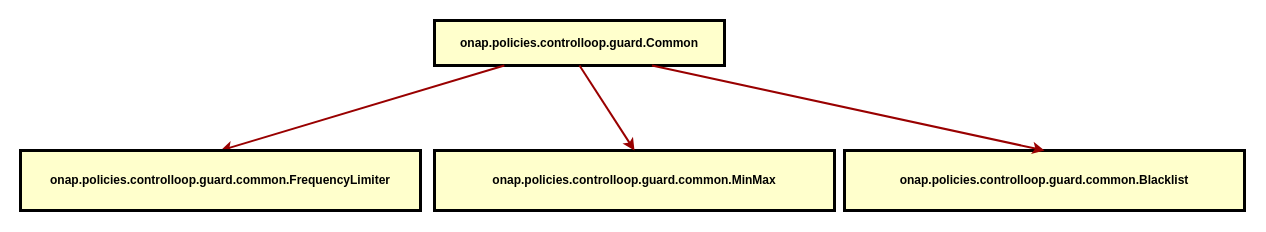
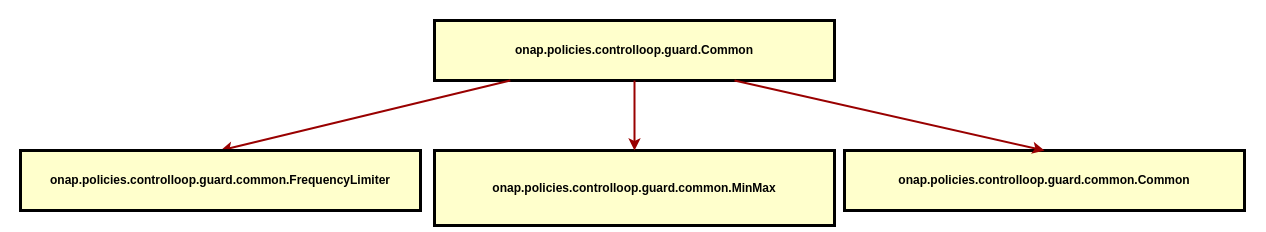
  <mxCell id="0" />
  <mxCell id="1" parent="0" />
- <mxCell id="2" value="onap.policies.controlloop.guard.Common" style="whiteSpace=wrap;align=center;verticalAlign=middle;fontStyle=1;strokeWidth=3;fillColor=#FFFFCC" vertex="1" parent="1"><mxGeometry x="434" y="20" width="290" height="45" as="geometry" /></mxCell>
+ <mxCell id="2" value="onap.policies.controlloop.guard.Common" style="whiteSpace=wrap;align=center;verticalAlign=middle;fontStyle=1;strokeWidth=3;fillColor=#FFFFCC" vertex="1" parent="1"><mxGeometry x="434" y="20" width="400" height="60" as="geometry" /></mxCell>
  <mxCell id="3" value="" style="edgeStyle=none;noEdgeStyle=1;strokeColor=#990000;strokeWidth=2;entryX=0.5;entryY=0;entryDx=0;entryDy=0;" edge="1" parent="1" source="2" target="4"><mxGeometry width="100" height="100" relative="1" as="geometry"><mxPoint x="444" y="100" as="sourcePoint" /><mxPoint x="432.314" y="146" as="targetPoint" /></mxGeometry></mxCell>
  <mxCell id="4" value="onap.policies.controlloop.guard.common.FrequencyLimiter" style="whiteSpace=wrap;align=center;verticalAlign=middle;fontStyle=1;strokeWidth=3;fillColor=#FFFFCC" vertex="1" parent="1"><mxGeometry x="20" y="150" width="400" height="60" as="geometry" /></mxCell>
- <mxCell id="5" value="onap.policies.controlloop.guard.common.MinMax" style="whiteSpace=wrap;align=center;verticalAlign=middle;fontStyle=1;strokeWidth=3;fillColor=#FFFFCC" vertex="1" parent="1"><mxGeometry x="434" y="150" width="400" height="60" as="geometry" /></mxCell>
+ <mxCell id="5" value="onap.policies.controlloop.guard.common.MinMax" style="whiteSpace=wrap;align=center;verticalAlign=middle;fontStyle=1;strokeWidth=3;fillColor=#FFFFCC" vertex="1" parent="1"><mxGeometry x="434" y="150" width="400" height="75" as="geometry" /></mxCell>
  <mxCell id="6" value="" style="edgeStyle=none;noEdgeStyle=1;strokeColor=#990000;strokeWidth=2;entryX=0.5;entryY=0;entryDx=0;entryDy=0;exitX=0.5;exitY=1;exitDx=0;exitDy=0;" edge="1" parent="1" source="2" target="5"><mxGeometry width="100" height="100" relative="1" as="geometry"><mxPoint x="338.75" y="110" as="sourcePoint" /><mxPoint x="230" y="160" as="targetPoint" /></mxGeometry></mxCell>
- <mxCell id="7" value="onap.policies.controlloop.guard.common.Blacklist" style="whiteSpace=wrap;align=center;verticalAlign=middle;fontStyle=1;strokeWidth=3;fillColor=#FFFFCC" vertex="1" parent="1"><mxGeometry x="844" y="150" width="400" height="60" as="geometry" /></mxCell>
+ <mxCell id="7" value="onap.policies.controlloop.guard.common.Common" style="whiteSpace=wrap;align=center;verticalAlign=middle;fontStyle=1;strokeWidth=3;fillColor=#FFFFCC" vertex="1" parent="1"><mxGeometry x="844" y="150" width="400" height="60" as="geometry" /></mxCell>
  <mxCell id="8" value="" style="edgeStyle=none;noEdgeStyle=1;strokeColor=#990000;strokeWidth=2;entryX=0.5;entryY=0;entryDx=0;entryDy=0;exitX=0.75;exitY=1;exitDx=0;exitDy=0;" edge="1" parent="1" source="2" target="7"><mxGeometry width="100" height="100" relative="1" as="geometry"><mxPoint x="644" y="90" as="sourcePoint" /><mxPoint x="644" y="160" as="targetPoint" /></mxGeometry></mxCell>
